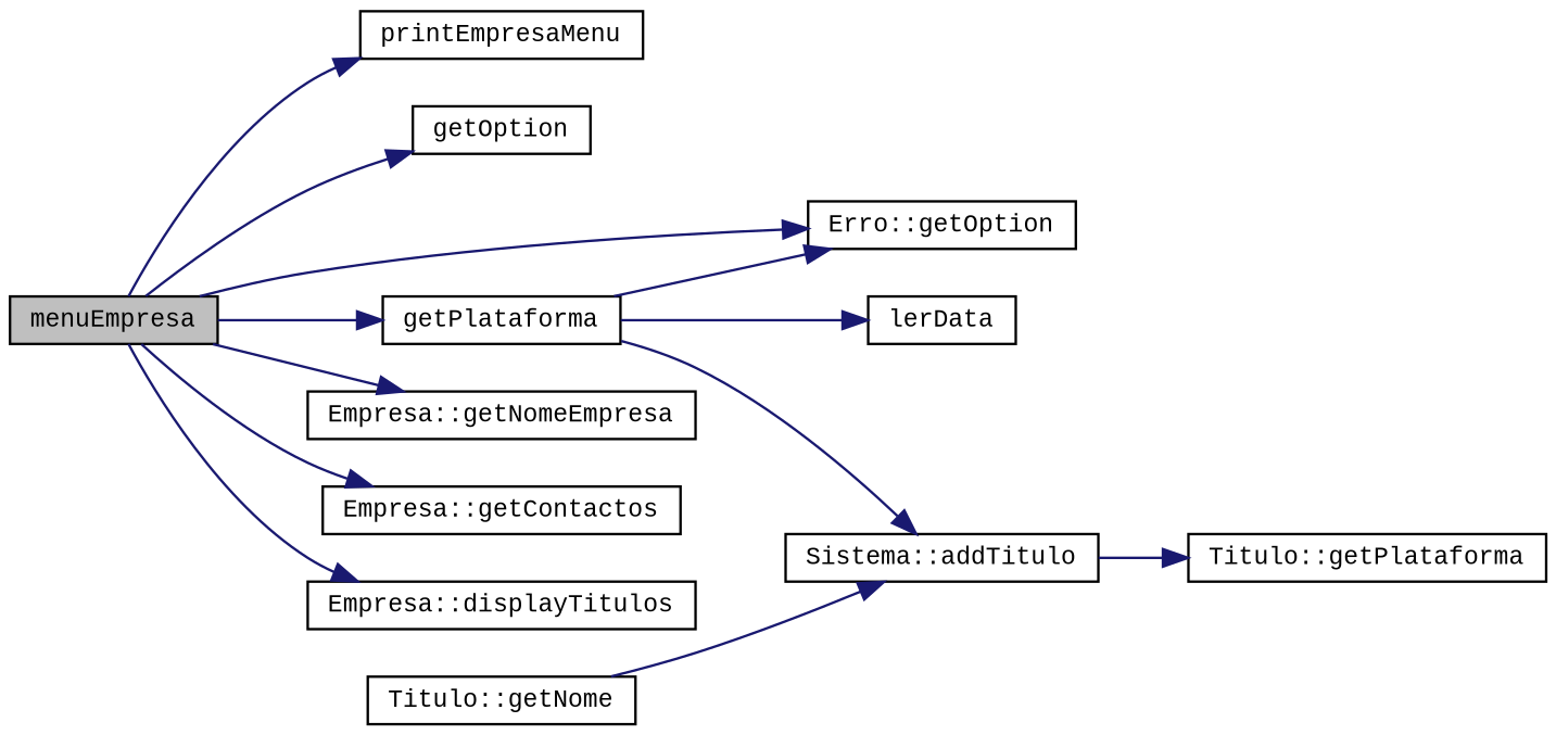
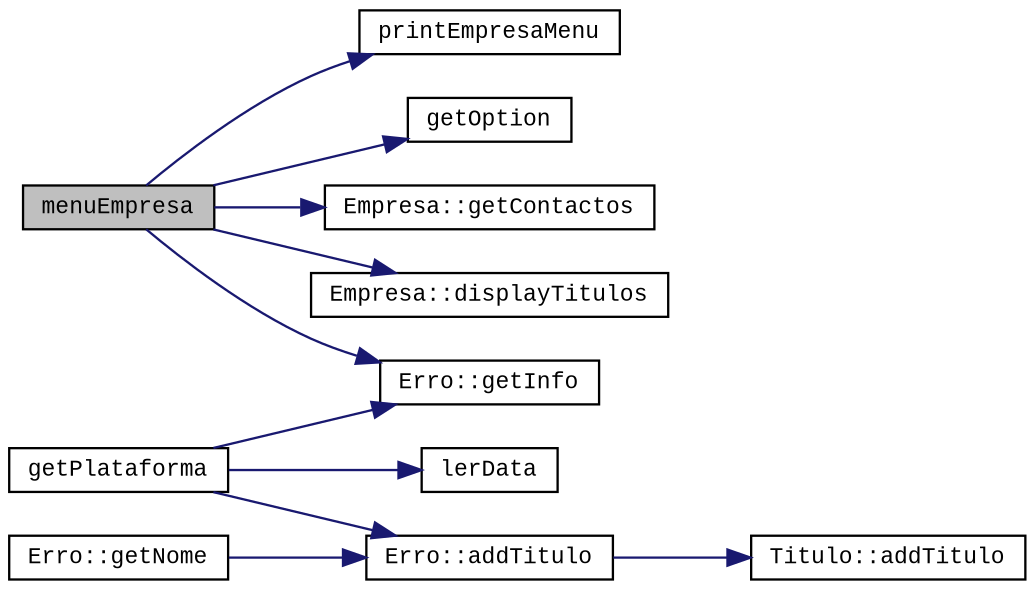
  digraph {
    fontname="Liberation Mono"
    rankdir=LR
    node [color=black fillcolor=white fontname="Liberation Mono" fontsize=10 shape=record style=filled]
    edge [color=midnightblue fontname="Liberation Mono" fontsize=10 labelfontname=Helvetica labelfontsize=10 style=solid]
    n1 [fillcolor=grey75 fontcolor=black height=0.2 label=menuEmpresa width=0.4]
    n2 [height=0.2 label=printEmpresaMenu width=0.4]
    n3 [height=0.2 label=getOption width=0.4]
-   n4 [height=0.2 label="Erro::getOption" width=0.4]
+   n4 [height=0.2 label="Erro::getInfo" width=0.4]
    n5 [height=0.2 label=getPlataforma width=0.4]
-   n6 [height=0.2 label="Empresa::getNomeEmpresa" width=0.4]
    n7 [height=0.2 label="Empresa::getContactos" width=0.4]
    n8 [height=0.2 label="Empresa::displayTitulos" width=0.4]
    n9 [height=0.2 label=lerData width=0.4]
-   n10 [height=0.2 label="Sistema::addTitulo" width=0.4]
-   n11 [height=0.2 label="Titulo::getPlataforma" width=0.4]
-   n12 [height=0.2 label="Titulo::getNome" width=0.4]
+   n10 [height=0.2 label="Erro::addTitulo" width=0.4]
+   n11 [height=0.2 label="Titulo::addTitulo" width=0.4]
+   n12 [height=0.2 label="Erro::getNome" width=0.4]
    n1 -> n2
    n1 -> n3
    n1 -> n4
-   n1 -> n5
-   n1 -> n6
    n1 -> n7
    n1 -> n8
    n5 -> n4
    n5 -> n9
    n5 -> n10
    n10 -> n11
    n12 -> n10
  }
